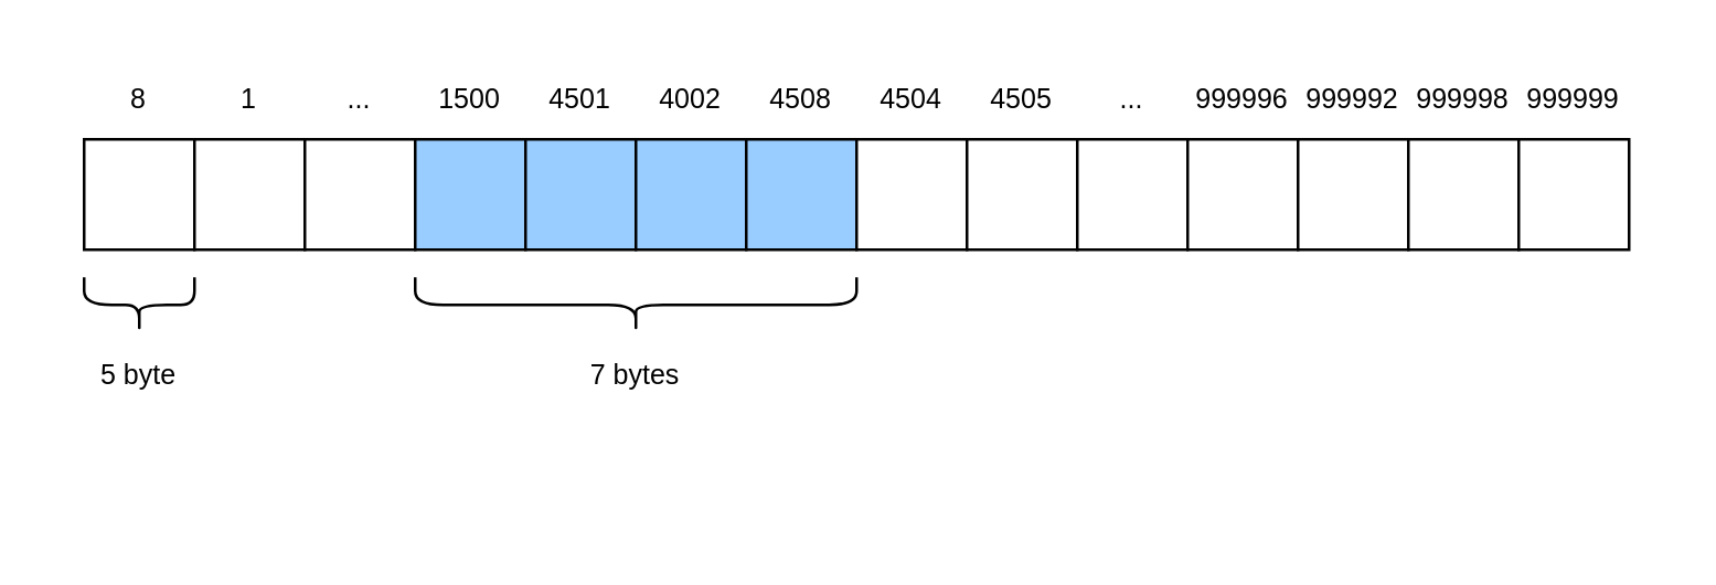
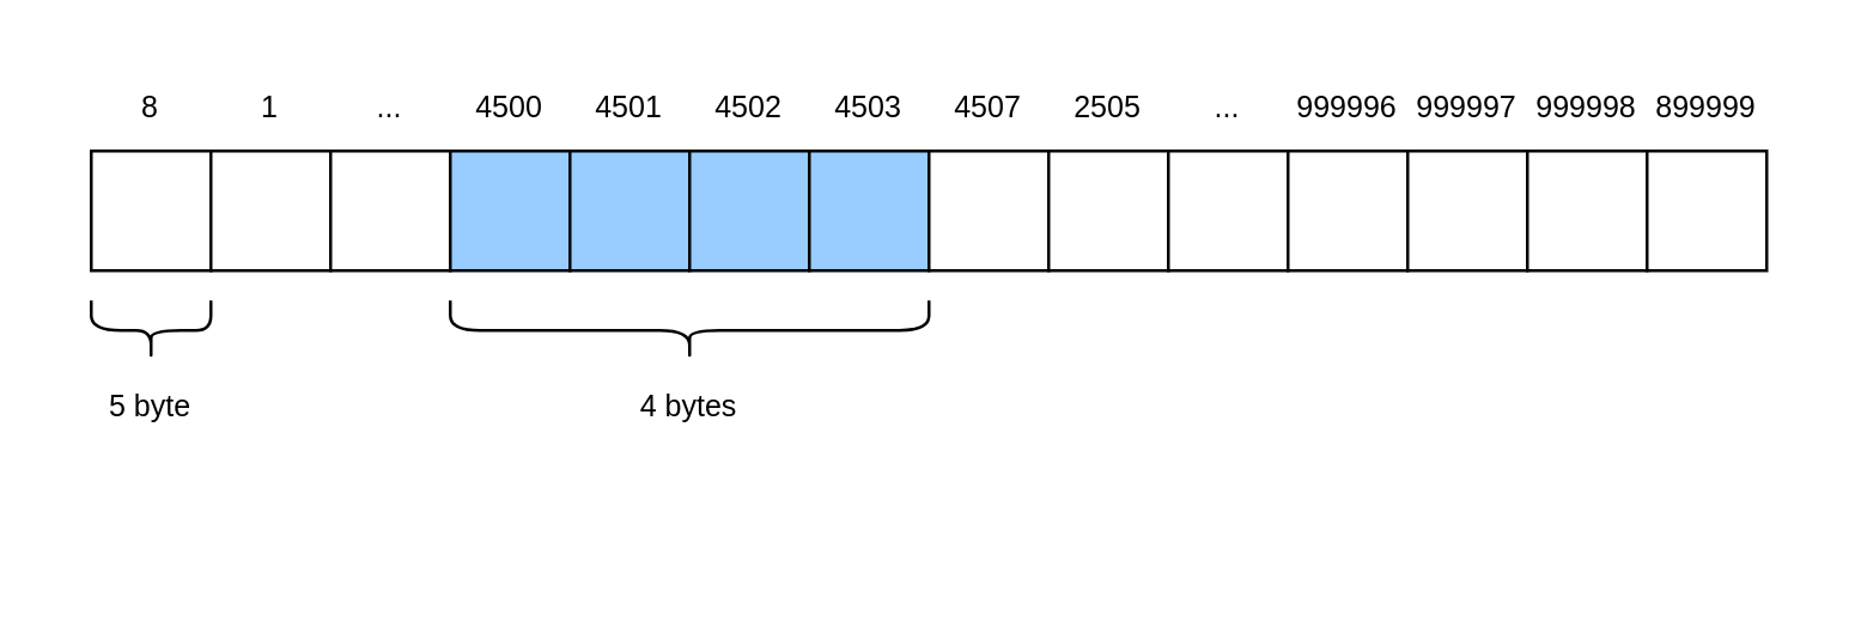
  <mxCell id="0" />
  <mxCell id="1" parent="0" />
  <mxCell id="2" value="" style="rounded=0;whiteSpace=wrap;html=1;" vertex="1" parent="1"><mxGeometry x="30" y="50" width="40" height="40" as="geometry" /></mxCell>
  <mxCell id="3" value="8" style="text;html=1;strokeColor=none;fillColor=none;align=center;verticalAlign=middle;whiteSpace=wrap;rounded=0;fontSize=10;" vertex="1" parent="1"><mxGeometry x="20" y="20" width="60" height="30" as="geometry" /></mxCell>
  <mxCell id="4" value="1" style="text;html=1;strokeColor=none;fillColor=none;align=center;verticalAlign=middle;whiteSpace=wrap;rounded=0;fontSize=10;" vertex="1" parent="1"><mxGeometry x="60" y="20" width="60" height="30" as="geometry" /></mxCell>
  <mxCell id="5" value="..." style="text;html=1;strokeColor=none;fillColor=none;align=center;verticalAlign=middle;whiteSpace=wrap;rounded=0;fontSize=10;" vertex="1" parent="1"><mxGeometry x="100" y="20" width="60" height="30" as="geometry" /></mxCell>
- <mxCell id="6" value="1500" style="text;html=1;strokeColor=none;fillColor=none;align=center;verticalAlign=middle;whiteSpace=wrap;rounded=0;fontSize=10;" vertex="1" parent="1"><mxGeometry x="140" y="20" width="60" height="30" as="geometry" /></mxCell>
+ <mxCell id="6" value="4500" style="text;html=1;strokeColor=none;fillColor=none;align=center;verticalAlign=middle;whiteSpace=wrap;rounded=0;fontSize=10;" vertex="1" parent="1"><mxGeometry x="140" y="20" width="60" height="30" as="geometry" /></mxCell>
  <mxCell id="7" value="4501" style="text;html=1;strokeColor=none;fillColor=none;align=center;verticalAlign=middle;whiteSpace=wrap;rounded=0;fontSize=10;" vertex="1" parent="1"><mxGeometry x="180" y="20" width="60" height="30" as="geometry" /></mxCell>
- <mxCell id="8" value="4002" style="text;html=1;strokeColor=none;fillColor=none;align=center;verticalAlign=middle;whiteSpace=wrap;rounded=0;fontSize=10;" vertex="1" parent="1"><mxGeometry x="220" y="20" width="60" height="30" as="geometry" /></mxCell>
- <mxCell id="9" value="4508" style="text;html=1;strokeColor=none;fillColor=none;align=center;verticalAlign=middle;whiteSpace=wrap;rounded=0;fontSize=10;" vertex="1" parent="1"><mxGeometry x="260" y="20" width="60" height="30" as="geometry" /></mxCell>
+ <mxCell id="8" value="4502" style="text;html=1;strokeColor=none;fillColor=none;align=center;verticalAlign=middle;whiteSpace=wrap;rounded=0;fontSize=10;" vertex="1" parent="1"><mxGeometry x="220" y="20" width="60" height="30" as="geometry" /></mxCell>
+ <mxCell id="9" value="4503" style="text;html=1;strokeColor=none;fillColor=none;align=center;verticalAlign=middle;whiteSpace=wrap;rounded=0;fontSize=10;" vertex="1" parent="1"><mxGeometry x="260" y="20" width="60" height="30" as="geometry" /></mxCell>
  <mxCell id="10" value="..." style="text;html=1;strokeColor=none;fillColor=none;align=center;verticalAlign=middle;whiteSpace=wrap;rounded=0;fontSize=10;" vertex="1" parent="1"><mxGeometry x="380" y="20" width="60" height="30" as="geometry" /></mxCell>
- <mxCell id="11" value="999999" style="text;html=1;strokeColor=none;fillColor=none;align=center;verticalAlign=middle;whiteSpace=wrap;rounded=0;fontSize=10;" vertex="1" parent="1"><mxGeometry x="540" y="20" width="60" height="30" as="geometry" /></mxCell>
+ <mxCell id="11" value="899999" style="text;html=1;strokeColor=none;fillColor=none;align=center;verticalAlign=middle;whiteSpace=wrap;rounded=0;fontSize=10;" vertex="1" parent="1"><mxGeometry x="540" y="20" width="60" height="30" as="geometry" /></mxCell>
  <mxCell id="12" value="999998" style="text;html=1;strokeColor=none;fillColor=none;align=center;verticalAlign=middle;whiteSpace=wrap;rounded=0;fontSize=10;" vertex="1" parent="1"><mxGeometry x="500" y="20" width="60" height="30" as="geometry" /></mxCell>
- <mxCell id="13" value="999992" style="text;html=1;strokeColor=none;fillColor=none;align=center;verticalAlign=middle;whiteSpace=wrap;rounded=0;fontSize=10;" vertex="1" parent="1"><mxGeometry x="460" y="20" width="60" height="30" as="geometry" /></mxCell>
+ <mxCell id="13" value="999997" style="text;html=1;strokeColor=none;fillColor=none;align=center;verticalAlign=middle;whiteSpace=wrap;rounded=0;fontSize=10;" vertex="1" parent="1"><mxGeometry x="460" y="20" width="60" height="30" as="geometry" /></mxCell>
  <mxCell id="14" value="999996" style="text;html=1;strokeColor=none;fillColor=none;align=center;verticalAlign=middle;whiteSpace=wrap;rounded=0;fontSize=10;" vertex="1" parent="1"><mxGeometry x="420" y="20" width="60" height="30" as="geometry" /></mxCell>
- <mxCell id="15" value="4504" style="text;html=1;strokeColor=none;fillColor=none;align=center;verticalAlign=middle;whiteSpace=wrap;rounded=0;fontSize=10;" vertex="1" parent="1"><mxGeometry x="300" y="20" width="60" height="30" as="geometry" /></mxCell>
- <mxCell id="16" value="4505" style="text;html=1;strokeColor=none;fillColor=none;align=center;verticalAlign=middle;whiteSpace=wrap;rounded=0;fontSize=10;" vertex="1" parent="1"><mxGeometry x="340" y="20" width="60" height="30" as="geometry" /></mxCell>
+ <mxCell id="15" value="4507" style="text;html=1;strokeColor=none;fillColor=none;align=center;verticalAlign=middle;whiteSpace=wrap;rounded=0;fontSize=10;" vertex="1" parent="1"><mxGeometry x="300" y="20" width="60" height="30" as="geometry" /></mxCell>
+ <mxCell id="16" value="2505" style="text;html=1;strokeColor=none;fillColor=none;align=center;verticalAlign=middle;whiteSpace=wrap;rounded=0;fontSize=10;" vertex="1" parent="1"><mxGeometry x="340" y="20" width="60" height="30" as="geometry" /></mxCell>
  <mxCell id="17" value="" style="shape=curlyBracket;whiteSpace=wrap;html=1;rounded=1;labelPosition=left;verticalLabelPosition=middle;align=right;verticalAlign=middle;size=0.5;rotation=-90;" vertex="1" parent="1"><mxGeometry x="40" y="90" width="20" height="40" as="geometry" /></mxCell>
  <mxCell id="18" value="5 byte" style="text;html=1;strokeColor=none;fillColor=none;align=center;verticalAlign=middle;whiteSpace=wrap;rounded=0;fontSize=10;" vertex="1" parent="1"><mxGeometry x="20" y="120" width="60" height="30" as="geometry" /></mxCell>
  <mxCell id="19" value="" style="shape=curlyBracket;whiteSpace=wrap;html=1;rounded=1;labelPosition=left;verticalLabelPosition=middle;align=right;verticalAlign=middle;size=0.5;rotation=-90;" vertex="1" parent="1"><mxGeometry x="220" y="30" width="20" height="160" as="geometry" /></mxCell>
- <mxCell id="20" value="7 bytes" style="text;html=1;strokeColor=none;fillColor=none;align=center;verticalAlign=middle;whiteSpace=wrap;rounded=0;fontSize=10;" vertex="1" parent="1"><mxGeometry x="200" y="120" width="60" height="30" as="geometry" /></mxCell>
+ <mxCell id="20" value="4 bytes" style="text;html=1;strokeColor=none;fillColor=none;align=center;verticalAlign=middle;whiteSpace=wrap;rounded=0;fontSize=10;" vertex="1" parent="1"><mxGeometry x="200" y="120" width="60" height="30" as="geometry" /></mxCell>
  <mxCell id="21" value="" style="rounded=0;whiteSpace=wrap;html=1;" vertex="1" parent="1"><mxGeometry x="70" y="50" width="40" height="40" as="geometry" /></mxCell>
  <mxCell id="22" value="" style="rounded=0;whiteSpace=wrap;html=1;" vertex="1" parent="1"><mxGeometry x="110" y="50" width="40" height="40" as="geometry" /></mxCell>
  <mxCell id="23" value="" style="rounded=0;whiteSpace=wrap;html=1;fillColor=#99CCFF;" vertex="1" parent="1"><mxGeometry x="150" y="50" width="40" height="40" as="geometry" /></mxCell>
  <mxCell id="24" value="" style="rounded=0;whiteSpace=wrap;html=1;fillColor=#99CCFF;" vertex="1" parent="1"><mxGeometry x="190" y="50" width="40" height="40" as="geometry" /></mxCell>
  <mxCell id="25" value="" style="rounded=0;whiteSpace=wrap;html=1;fillColor=#99CCFF;" vertex="1" parent="1"><mxGeometry x="230" y="50" width="40" height="40" as="geometry" /></mxCell>
  <mxCell id="26" value="" style="rounded=0;whiteSpace=wrap;html=1;fillColor=#99CCFF;" vertex="1" parent="1"><mxGeometry x="270" y="50" width="40" height="40" as="geometry" /></mxCell>
  <mxCell id="27" value="" style="rounded=0;whiteSpace=wrap;html=1;" vertex="1" parent="1"><mxGeometry x="310" y="50" width="40" height="40" as="geometry" /></mxCell>
  <mxCell id="28" value="" style="rounded=0;whiteSpace=wrap;html=1;" vertex="1" parent="1"><mxGeometry x="350" y="50" width="40" height="40" as="geometry" /></mxCell>
  <mxCell id="29" value="" style="rounded=0;whiteSpace=wrap;html=1;" vertex="1" parent="1"><mxGeometry x="390" y="50" width="40" height="40" as="geometry" /></mxCell>
  <mxCell id="30" value="" style="rounded=0;whiteSpace=wrap;html=1;" vertex="1" parent="1"><mxGeometry x="430" y="50" width="40" height="40" as="geometry" /></mxCell>
  <mxCell id="31" value="" style="rounded=0;whiteSpace=wrap;html=1;" vertex="1" parent="1"><mxGeometry x="470" y="50" width="40" height="40" as="geometry" /></mxCell>
  <mxCell id="32" value="" style="rounded=0;whiteSpace=wrap;html=1;" vertex="1" parent="1"><mxGeometry x="510" y="50" width="40" height="40" as="geometry" /></mxCell>
  <mxCell id="33" value="" style="rounded=0;whiteSpace=wrap;html=1;" vertex="1" parent="1"><mxGeometry x="550" y="50" width="40" height="40" as="geometry" /></mxCell>
